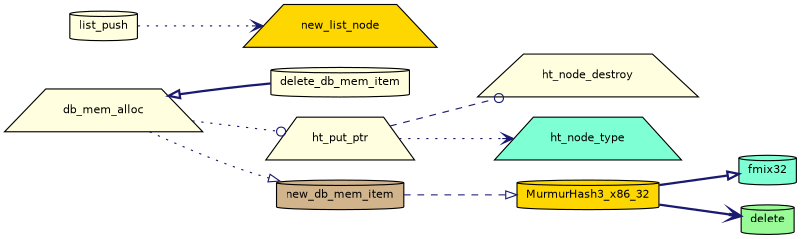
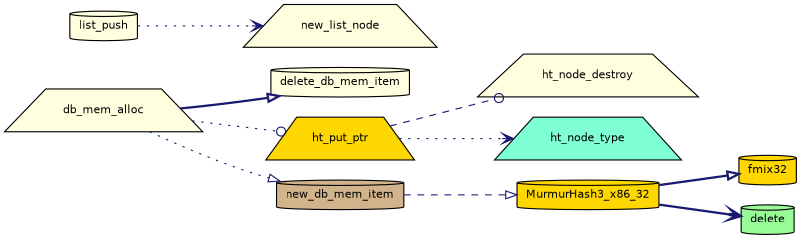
  digraph {
    rankdir=LR
    node [color=black fillcolor=lightyellow fontname=Helvetica fontsize=10 shape=cylinder style=filled]
    edge [arrowhead=onormal color=midnightblue fontname=Helvetica fontsize=10 labelfontname=Helvetica labelfontsize=10 style=dotted]
    n1 [fontcolor=black height=0.2 label=db_mem_alloc shape=trapezium width=0.4]
    n2 [height=0.2 label=delete_db_mem_item width=0.4]
-   n3 [height=0.2 label=ht_put_ptr shape=trapezium width=0.4]
+   n3 [fillcolor=gold height=0.2 label=ht_put_ptr shape=trapezium width=0.4]
    n4 [fillcolor=tan height=0.2 label=new_db_mem_item width=0.4]
    n5 [height=0.2 label=ht_node_destroy shape=trapezium width=0.4]
    n6 [fillcolor=aquamarine height=0.2 label=ht_node_type shape=trapezium width=0.4]
    n7 [fillcolor=gold height=0.2 label=MurmurHash3_x86_32 width=0.4]
    n8 [height=0.2 label=list_push width=0.4]
-   n9 [fillcolor=gold height=0.2 label=new_list_node shape=trapezium width=0.4]
-   n10 [fillcolor=aquamarine height=0.2 label=fmix32 width=0.4]
+   n9 [height=0.2 label=new_list_node shape=trapezium width=0.4]
+   n10 [fillcolor=gold height=0.2 label=fmix32 width=0.4]
    n11 [fillcolor=palegreen height=0.2 label=delete width=0.4]
-   n2 -> n1 [style=bold]
+   n1 -> n2 [style=bold]
    n1 -> n3 [arrowhead=odot]
    n1 -> n4
    n3 -> n5 [arrowhead=odot style=dashed]
    n3 -> n6 [arrowhead=vee]
    n4 -> n7 [style=dashed]
    n7 -> n10 [style=bold]
    n7 -> n11 [arrowhead=vee style=bold]
    n8 -> n9 [arrowhead=vee]
  }
